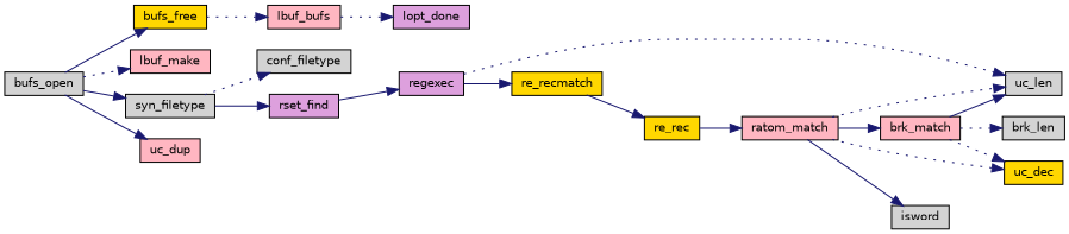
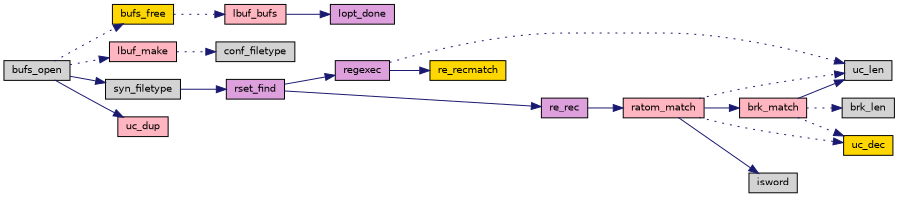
  digraph {
    rankdir=LR
    node [color=black fillcolor=lightgrey fontname=Helvetica fontsize=10 shape=record style=filled]
    edge [color=midnightblue fontname=Helvetica fontsize=10 labelfontname=Helvetica labelfontsize=10 style=solid]
    n1 [fontcolor=black height=0.2 label=bufs_open width=0.4]
    n2 [fillcolor=gold height=0.2 label=bufs_free width=0.4]
    n3 [fillcolor=lightpink height=0.2 label=lbuf_make width=0.4]
    n4 [height=0.2 label=syn_filetype width=0.4]
    n5 [fillcolor=lightpink height=0.2 label=uc_dup width=0.4]
    n6 [fillcolor=lightpink height=0.2 label=lbuf_bufs width=0.4]
    n7 [height=0.2 label=conf_filetype width=0.4]
    n8 [fillcolor=plum height=0.2 label=rset_find width=0.4]
    n9 [fillcolor=plum height=0.2 label=lopt_done width=0.4]
    n10 [fillcolor=plum height=0.2 label=regexec width=0.4]
    n11 [fillcolor=gold height=0.2 label=re_recmatch width=0.4]
    n12 [height=0.2 label=uc_len width=0.4]
-   n13 [fillcolor=gold height=0.2 label=re_rec width=0.4]
+   n13 [fillcolor=plum height=0.2 label=re_rec width=0.4]
    n14 [fillcolor=lightpink height=0.2 label=ratom_match width=0.4]
    n15 [fillcolor=lightpink height=0.2 label=brk_match width=0.4]
    n16 [fillcolor=gold height=0.2 label=uc_dec width=0.4]
    n17 [height=0.2 label=isword width=0.4]
    n18 [height=0.2 label=brk_len width=0.4]
-   n1 -> n2
+   n1 -> n2 [style=dotted]
    n1 -> n3 [style=dotted]
    n1 -> n4
    n1 -> n5
    n2 -> n6 [style=dotted]
-   n4 -> n7 [style=dotted]
+   n3 -> n7 [style=dotted]
    n4 -> n8
-   n6 -> n9 [style=dotted]
+   n6 -> n9
    n8 -> n10
    n10 -> n11
    n10 -> n12 [style=dotted]
-   n11 -> n13
+   n8 -> n13
    n13 -> n14
    n14 -> n12 [style=dotted]
    n14 -> n15
    n14 -> n16 [style=dotted]
    n14 -> n17
    n15 -> n12
    n15 -> n16 [style=dotted]
    n15 -> n18 [style=dotted]
  }
